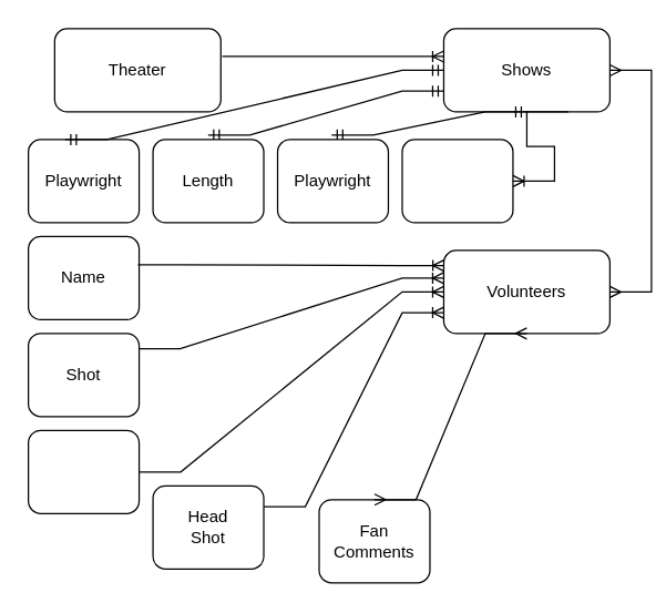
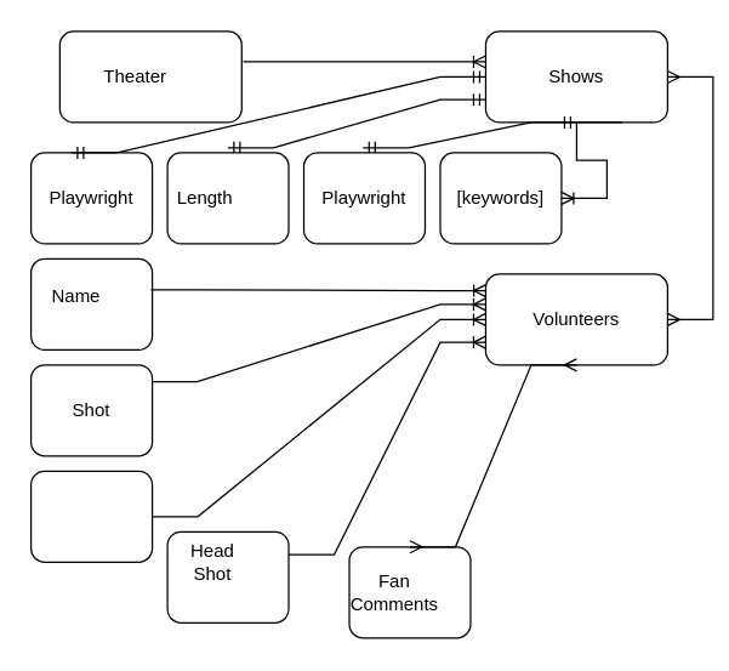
  <mxCell id="0" />
  <mxCell id="1" parent="0" />
  <mxCell id="2" value="" style="group" vertex="1" connectable="0" parent="1"><mxGeometry x="39" y="20" width="120" height="60" as="geometry" /></mxCell>
  <mxCell id="3" value="" style="rounded=1;whiteSpace=wrap;html=1;" vertex="1" parent="2"><mxGeometry width="120" height="60" as="geometry" /></mxCell>
- <mxCell id="4" value="Theater" style="text;html=1;strokeColor=none;fillColor=none;align=center;verticalAlign=middle;whiteSpace=wrap;rounded=0;" vertex="1" parent="2"><mxGeometry x="30" y="15" width="60" height="30" as="geometry" /></mxCell>
+ <mxCell id="4" value="Theater" style="text;html=1;strokeColor=none;fillColor=none;align=center;verticalAlign=middle;whiteSpace=wrap;rounded=0;" vertex="1" parent="2"><mxGeometry x="20" y="15" width="60" height="30" as="geometry" /></mxCell>
  <mxCell id="5" value="" style="group" vertex="1" connectable="0" parent="1"><mxGeometry x="320" y="20" width="120" height="60" as="geometry" /></mxCell>
  <mxCell id="6" value="" style="rounded=1;whiteSpace=wrap;html=1;" vertex="1" parent="5"><mxGeometry width="120" height="60" as="geometry" /></mxCell>
  <mxCell id="7" value="Shows" style="text;html=1;strokeColor=none;fillColor=none;align=center;verticalAlign=middle;whiteSpace=wrap;rounded=0;" vertex="1" parent="5"><mxGeometry x="30" y="15" width="60" height="30" as="geometry" /></mxCell>
  <mxCell id="8" value="" style="group" vertex="1" connectable="0" parent="1"><mxGeometry x="320" y="180" width="120" height="60" as="geometry" /></mxCell>
  <mxCell id="9" value="" style="rounded=1;whiteSpace=wrap;html=1;" vertex="1" parent="8"><mxGeometry width="120" height="60" as="geometry" /></mxCell>
  <mxCell id="10" value="Volunteers" style="text;html=1;strokeColor=none;fillColor=none;align=center;verticalAlign=middle;whiteSpace=wrap;rounded=0;" vertex="1" parent="8"><mxGeometry x="30" y="15" width="60" height="30" as="geometry" /></mxCell>
  <mxCell id="11" value="" style="edgeStyle=entityRelationEdgeStyle;fontSize=12;html=1;endArrow=ERmany;startArrow=ERmany;rounded=0;entryX=1;entryY=0.5;entryDx=0;entryDy=0;" edge="1" parent="1" source="6" target="9"><mxGeometry width="100" height="100" relative="1" as="geometry"><mxPoint x="350" y="90" as="sourcePoint" /><mxPoint x="290" y="200" as="targetPoint" /></mxGeometry></mxCell>
  <mxCell id="12" value="" style="group" vertex="1" connectable="0" parent="1"><mxGeometry x="20" y="100" width="80" height="60" as="geometry" /></mxCell>
  <mxCell id="13" value="" style="rounded=1;whiteSpace=wrap;html=1;" vertex="1" parent="12"><mxGeometry width="80" height="60" as="geometry" /></mxCell>
  <mxCell id="14" value="Playwright" style="text;html=1;strokeColor=none;fillColor=none;align=center;verticalAlign=middle;whiteSpace=wrap;rounded=0;" vertex="1" parent="12"><mxGeometry x="20" y="15" width="40" height="30" as="geometry" /></mxCell>
  <mxCell id="15" value="" style="edgeStyle=entityRelationEdgeStyle;fontSize=12;html=1;endArrow=ERmandOne;startArrow=ERmandOne;rounded=0;entryX=0;entryY=0.5;entryDx=0;entryDy=0;exitX=0.333;exitY=0;exitDx=0;exitDy=0;exitPerimeter=0;" edge="1" parent="1" source="13" target="6"><mxGeometry width="100" height="100" relative="1" as="geometry"><mxPoint x="260" y="150" as="sourcePoint" /><mxPoint x="360" y="50" as="targetPoint" /></mxGeometry></mxCell>
  <mxCell id="16" value="" style="edgeStyle=entityRelationEdgeStyle;fontSize=12;html=1;endArrow=ERmandOne;startArrow=ERmandOne;rounded=0;entryX=0;entryY=0.75;entryDx=0;entryDy=0;exitX=0.498;exitY=-0.055;exitDx=0;exitDy=0;exitPerimeter=0;" edge="1" parent="1" source="19" target="6"><mxGeometry width="100" height="100" relative="1" as="geometry"><mxPoint x="186.48" y="99.58" as="sourcePoint" /><mxPoint x="360" y="90" as="targetPoint" /></mxGeometry></mxCell>
  <mxCell id="17" value="" style="edgeStyle=entityRelationEdgeStyle;fontSize=12;html=1;endArrow=ERmandOne;startArrow=ERmandOne;rounded=0;entryX=0.5;entryY=1;entryDx=0;entryDy=0;exitX=0.488;exitY=-0.055;exitDx=0;exitDy=0;exitPerimeter=0;" edge="1" parent="1" source="22" target="6"><mxGeometry width="100" height="100" relative="1" as="geometry"><mxPoint x="316.48" y="99.28" as="sourcePoint" /><mxPoint x="430" y="90" as="targetPoint" /></mxGeometry></mxCell>
  <mxCell id="18" value="" style="group" vertex="1" connectable="0" parent="1"><mxGeometry x="110" y="100" width="80" height="60" as="geometry" /></mxCell>
  <mxCell id="19" value="" style="rounded=1;whiteSpace=wrap;html=1;" vertex="1" parent="18"><mxGeometry width="80" height="60" as="geometry" /></mxCell>
- <mxCell id="20" value="Length" style="text;html=1;strokeColor=none;fillColor=none;align=center;verticalAlign=middle;whiteSpace=wrap;rounded=0;" vertex="1" parent="18"><mxGeometry x="20" y="15" width="40" height="30" as="geometry" /></mxCell>
+ <mxCell id="20" value="Length" style="text;html=1;strokeColor=none;fillColor=none;align=center;verticalAlign=middle;whiteSpace=wrap;rounded=0;" vertex="1" parent="18"><mxGeometry x="5" y="15" width="40" height="30" as="geometry" /></mxCell>
  <mxCell id="21" value="" style="group" vertex="1" connectable="0" parent="1"><mxGeometry x="200" y="100" width="80" height="60" as="geometry" /></mxCell>
  <mxCell id="22" value="" style="rounded=1;whiteSpace=wrap;html=1;" vertex="1" parent="21"><mxGeometry width="80" height="60" as="geometry" /></mxCell>
  <mxCell id="23" value="Playwright" style="text;html=1;strokeColor=none;fillColor=none;align=center;verticalAlign=middle;whiteSpace=wrap;rounded=0;" vertex="1" parent="21"><mxGeometry x="20" y="15" width="40" height="30" as="geometry" /></mxCell>
  <mxCell id="24" value="" style="group" vertex="1" connectable="0" parent="1"><mxGeometry x="290" y="100" width="80" height="60" as="geometry" /></mxCell>
  <mxCell id="25" value="" style="rounded=1;whiteSpace=wrap;html=1;" vertex="1" parent="24"><mxGeometry width="80" height="60" as="geometry" /></mxCell>
+ <mxCell id="26" value="[keywords]" style="text;html=1;strokeColor=none;fillColor=none;align=center;verticalAlign=middle;whiteSpace=wrap;rounded=0;" vertex="1" parent="24"><mxGeometry x="20" y="15" width="40" height="30" as="geometry" /></mxCell>
  <mxCell id="27" value="" style="edgeStyle=entityRelationEdgeStyle;fontSize=12;html=1;endArrow=ERoneToMany;rounded=0;exitX=0.75;exitY=1;exitDx=0;exitDy=0;" edge="1" parent="1" source="6" target="25"><mxGeometry width="100" height="100" relative="1" as="geometry"><mxPoint x="210" y="180" as="sourcePoint" /><mxPoint x="250" y="290" as="targetPoint" /></mxGeometry></mxCell>
  <mxCell id="28" value="" style="edgeStyle=entityRelationEdgeStyle;fontSize=12;html=1;endArrow=ERoneToMany;rounded=0;entryX=0;entryY=0.333;entryDx=0;entryDy=0;entryPerimeter=0;" edge="1" parent="1" target="6"><mxGeometry width="100" height="100" relative="1" as="geometry"><mxPoint x="160" y="40" as="sourcePoint" /><mxPoint x="270" y="110" as="targetPoint" /></mxGeometry></mxCell>
  <mxCell id="29" value="" style="group" vertex="1" connectable="0" parent="1"><mxGeometry x="20" y="170" width="80" height="60" as="geometry" /></mxCell>
  <mxCell id="30" value="" style="rounded=1;whiteSpace=wrap;html=1;" vertex="1" parent="29"><mxGeometry width="80" height="60" as="geometry" /></mxCell>
- <mxCell id="31" value="Name" style="text;html=1;strokeColor=none;fillColor=none;align=center;verticalAlign=middle;whiteSpace=wrap;rounded=0;" vertex="1" parent="29"><mxGeometry x="20" y="15" width="40" height="30" as="geometry" /></mxCell>
+ <mxCell id="31" value="Name" style="text;html=1;strokeColor=none;fillColor=none;align=center;verticalAlign=middle;whiteSpace=wrap;rounded=0;" vertex="1" parent="29"><mxGeometry x="10" y="10" width="40" height="30" as="geometry" /></mxCell>
  <mxCell id="32" value="" style="group" vertex="1" connectable="0" parent="1"><mxGeometry x="20" y="240" width="80" height="60" as="geometry" /></mxCell>
  <mxCell id="33" value="" style="rounded=1;whiteSpace=wrap;html=1;" vertex="1" parent="32"><mxGeometry width="80" height="60" as="geometry" /></mxCell>
  <mxCell id="34" value="Shot" style="text;html=1;strokeColor=none;fillColor=none;align=center;verticalAlign=middle;whiteSpace=wrap;rounded=0;" vertex="1" parent="32"><mxGeometry x="20" y="15" width="40" height="30" as="geometry" /></mxCell>
  <mxCell id="35" value="" style="group" vertex="1" connectable="0" parent="1"><mxGeometry x="20" y="310" width="80" height="60" as="geometry" /></mxCell>
  <mxCell id="36" value="" style="rounded=1;whiteSpace=wrap;html=1;" vertex="1" parent="35"><mxGeometry width="80" height="60" as="geometry" /></mxCell>
  <mxCell id="37" value="" style="group" vertex="1" connectable="0" parent="1"><mxGeometry x="110" y="350" width="80" height="60" as="geometry" /></mxCell>
  <mxCell id="38" value="" style="rounded=1;whiteSpace=wrap;html=1;" vertex="1" parent="37"><mxGeometry width="80" height="60" as="geometry" /></mxCell>
- <mxCell id="39" value="Head Shot" style="text;html=1;strokeColor=none;fillColor=none;align=center;verticalAlign=middle;whiteSpace=wrap;rounded=0;" vertex="1" parent="37"><mxGeometry x="20" y="15" width="40" height="30" as="geometry" /></mxCell>
+ <mxCell id="39" value="Head Shot" style="text;html=1;strokeColor=none;fillColor=none;align=center;verticalAlign=middle;whiteSpace=wrap;rounded=0;" vertex="1" parent="37"><mxGeometry x="10" y="5" width="40" height="30" as="geometry" /></mxCell>
  <mxCell id="40" value="" style="group" vertex="1" connectable="0" parent="1"><mxGeometry x="230" y="360" width="80" height="60" as="geometry" /></mxCell>
  <mxCell id="41" value="" style="rounded=1;whiteSpace=wrap;html=1;" vertex="1" parent="40"><mxGeometry width="80" height="60" as="geometry" /></mxCell>
- <mxCell id="42" value="Fan Comments" style="text;html=1;strokeColor=none;fillColor=none;align=center;verticalAlign=middle;whiteSpace=wrap;rounded=0;" vertex="1" parent="40"><mxGeometry x="20" y="15" width="40" height="30" as="geometry" /></mxCell>
+ <mxCell id="42" value="Fan Comments" style="text;html=1;strokeColor=none;fillColor=none;align=center;verticalAlign=middle;whiteSpace=wrap;rounded=0;" vertex="1" parent="40"><mxGeometry x="10" y="15" width="40" height="30" as="geometry" /></mxCell>
  <mxCell id="43" value="" style="edgeStyle=entityRelationEdgeStyle;fontSize=12;html=1;endArrow=ERoneToMany;rounded=0;entryX=0.001;entryY=0.183;entryDx=0;entryDy=0;entryPerimeter=0;exitX=0.989;exitY=0.34;exitDx=0;exitDy=0;exitPerimeter=0;" edge="1" parent="1" source="30" target="9"><mxGeometry width="100" height="100" relative="1" as="geometry"><mxPoint x="50" y="190" as="sourcePoint" /><mxPoint x="280" y="120" as="targetPoint" /></mxGeometry></mxCell>
  <mxCell id="44" value="" style="edgeStyle=entityRelationEdgeStyle;fontSize=12;html=1;endArrow=ERoneToMany;rounded=0;exitX=0.995;exitY=0.183;exitDx=0;exitDy=0;exitPerimeter=0;" edge="1" parent="1" source="33"><mxGeometry width="100" height="100" relative="1" as="geometry"><mxPoint x="140" y="220" as="sourcePoint" /><mxPoint x="320" y="200" as="targetPoint" /></mxGeometry></mxCell>
  <mxCell id="45" value="" style="edgeStyle=entityRelationEdgeStyle;fontSize=12;html=1;endArrow=ERoneToMany;rounded=0;exitX=1;exitY=0.5;exitDx=0;exitDy=0;" edge="1" parent="1" source="36" target="9"><mxGeometry width="100" height="100" relative="1" as="geometry"><mxPoint x="160" y="270" as="sourcePoint" /><mxPoint x="240" y="110" as="targetPoint" /></mxGeometry></mxCell>
  <mxCell id="46" value="" style="edgeStyle=entityRelationEdgeStyle;fontSize=12;html=1;endArrow=ERoneToMany;rounded=0;entryX=0;entryY=0.75;entryDx=0;entryDy=0;exitX=1;exitY=0.25;exitDx=0;exitDy=0;" edge="1" parent="1" source="38" target="9"><mxGeometry width="100" height="100" relative="1" as="geometry"><mxPoint x="230" y="360" as="sourcePoint" /><mxPoint x="330" y="260" as="targetPoint" /></mxGeometry></mxCell>
  <mxCell id="47" value="" style="edgeStyle=entityRelationEdgeStyle;fontSize=12;html=1;endArrow=ERmany;startArrow=ERmany;rounded=0;exitX=0.5;exitY=1;exitDx=0;exitDy=0;entryX=0.5;entryY=0;entryDx=0;entryDy=0;" edge="1" parent="1" source="9" target="41"><mxGeometry width="100" height="100" relative="1" as="geometry"><mxPoint x="220" y="290" as="sourcePoint" /><mxPoint x="330" y="320" as="targetPoint" /></mxGeometry></mxCell>
